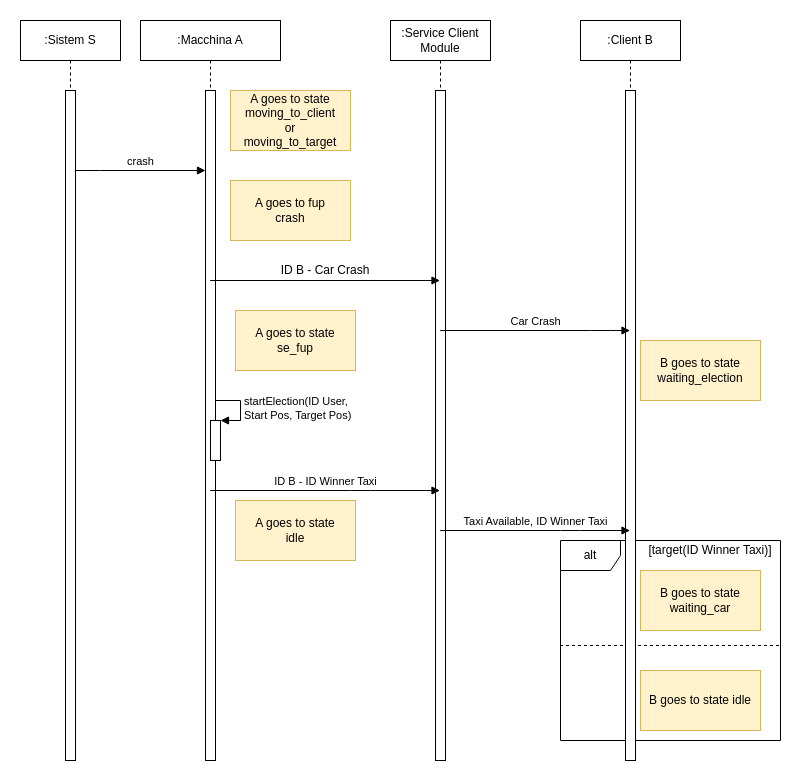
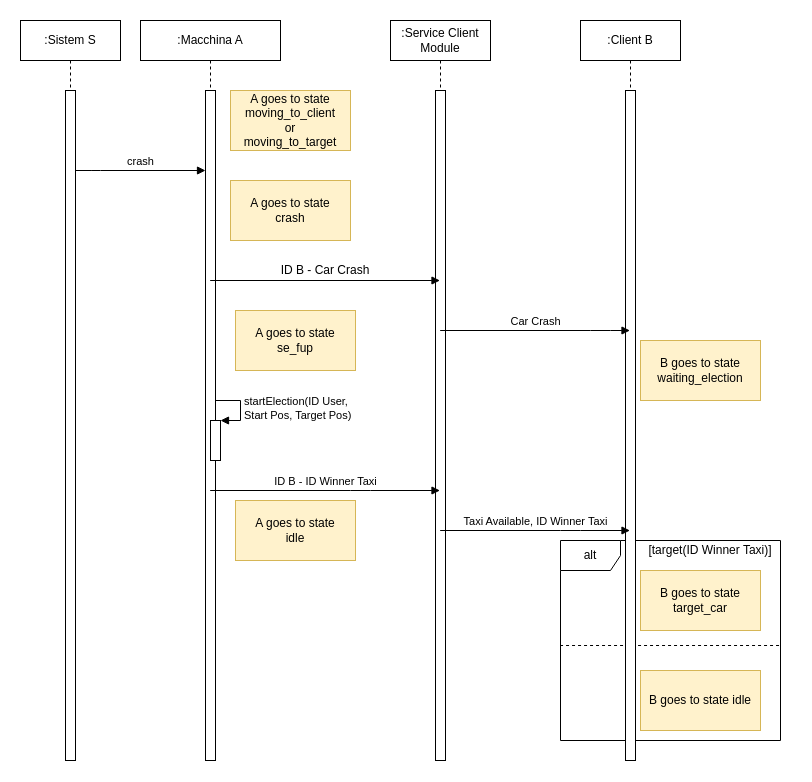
  <mxCell id="0" />
  <mxCell id="1" parent="0" />
  <mxCell id="2" value=":Sistem S" style="shape=umlLifeline;perimeter=lifelinePerimeter;whiteSpace=wrap;html=1;container=1;collapsible=0;recursiveResize=0;outlineConnect=0;" vertex="1" parent="1"><mxGeometry x="20" y="20" width="100" height="740" as="geometry" /></mxCell>
  <mxCell id="3" value="" style="html=1;points=[];perimeter=orthogonalPerimeter;" vertex="1" parent="2"><mxGeometry x="45" y="70" width="10" height="670" as="geometry" /></mxCell>
  <mxCell id="4" value=":Macchina A" style="shape=umlLifeline;perimeter=lifelinePerimeter;whiteSpace=wrap;html=1;container=1;collapsible=0;recursiveResize=0;outlineConnect=0;" vertex="1" parent="1"><mxGeometry x="140" y="20" width="140" height="740" as="geometry" /></mxCell>
  <mxCell id="5" value="" style="html=1;points=[];perimeter=orthogonalPerimeter;" vertex="1" parent="4"><mxGeometry x="65" y="70" width="10" height="670" as="geometry" /></mxCell>
  <mxCell id="6" value="crash" style="html=1;verticalAlign=bottom;endArrow=block;" edge="1" parent="1" source="3" target="5"><mxGeometry width="80" relative="1" as="geometry"><mxPoint x="69.81" y="150" as="sourcePoint" /><mxPoint x="239.5" y="150" as="targetPoint" /><Array as="points"><mxPoint x="90" y="170" /></Array></mxGeometry></mxCell>
  <mxCell id="7" value="A goes to state&lt;br&gt;moving_to_client&lt;br&gt;or&lt;br&gt;moving_to_target" style="rounded=0;whiteSpace=wrap;html=1;fillColor=#fff2cc;strokeColor=#d6b656;" vertex="1" parent="1"><mxGeometry x="230" y="90" width="120" height="60" as="geometry" /></mxCell>
  <mxCell id="8" value="" style="html=1;points=[];perimeter=orthogonalPerimeter;" vertex="1" parent="1"><mxGeometry x="210" y="420" width="10" height="40" as="geometry" /></mxCell>
  <mxCell id="9" value="startElection(ID User, &lt;br&gt;Start Pos, Target Pos)" style="edgeStyle=orthogonalEdgeStyle;html=1;align=left;spacingLeft=2;endArrow=block;rounded=0;entryX=1;entryY=0;" edge="1" parent="1" target="8"><mxGeometry relative="1" as="geometry"><mxPoint x="215" y="400" as="sourcePoint" /><Array as="points"><mxPoint x="240" y="400" /></Array></mxGeometry></mxCell>
  <mxCell id="10" value="B goes to state waiting_election" style="rounded=0;whiteSpace=wrap;html=1;fillColor=#fff2cc;strokeColor=#d6b656;" vertex="1" parent="1"><mxGeometry x="640" y="340" width="120" height="60" as="geometry" /></mxCell>
  <mxCell id="11" value="alt" style="shape=umlFrame;whiteSpace=wrap;html=1;" vertex="1" parent="1"><mxGeometry x="560" y="540" width="220" height="200" as="geometry" /></mxCell>
  <mxCell id="12" value="[target(ID Winner Taxi)]" style="text;html=1;strokeColor=none;fillColor=none;align=center;verticalAlign=middle;whiteSpace=wrap;rounded=0;" vertex="1" parent="1"><mxGeometry x="630" y="540" width="160" height="20" as="geometry" /></mxCell>
  <mxCell id="13" value="" style="endArrow=none;dashed=1;html=1;exitX=-0.002;exitY=0.525;exitDx=0;exitDy=0;exitPerimeter=0;entryX=1;entryY=0.525;entryDx=0;entryDy=0;entryPerimeter=0;" edge="1" parent="1" source="11" target="11"><mxGeometry width="50" height="50" relative="1" as="geometry"><mxPoint x="870.52" y="850" as="sourcePoint" /><mxPoint x="784" y="650" as="targetPoint" /></mxGeometry></mxCell>
- <mxCell id="14" value="B goes to state waiting_car" style="rounded=0;whiteSpace=wrap;html=1;fillColor=#fff2cc;strokeColor=#d6b656;" vertex="1" parent="1"><mxGeometry x="640" y="570" width="120" height="60" as="geometry" /></mxCell>
+ <mxCell id="14" value="B goes to state target_car" style="rounded=0;whiteSpace=wrap;html=1;fillColor=#fff2cc;strokeColor=#d6b656;" vertex="1" parent="1"><mxGeometry x="640" y="570" width="120" height="60" as="geometry" /></mxCell>
  <mxCell id="15" value="B goes to state idle" style="rounded=0;whiteSpace=wrap;html=1;fillColor=#fff2cc;strokeColor=#d6b656;" vertex="1" parent="1"><mxGeometry x="640" y="670" width="120" height="60" as="geometry" /></mxCell>
  <mxCell id="16" value=":Service Client Module" style="shape=umlLifeline;perimeter=lifelinePerimeter;whiteSpace=wrap;html=1;container=1;collapsible=0;recursiveResize=0;outlineConnect=0;" vertex="1" parent="1"><mxGeometry x="390" y="20" width="100" height="740" as="geometry" /></mxCell>
  <mxCell id="17" value="" style="html=1;points=[];perimeter=orthogonalPerimeter;" vertex="1" parent="16"><mxGeometry x="45" y="70" width="10" height="670" as="geometry" /></mxCell>
  <mxCell id="18" value=":Client B" style="shape=umlLifeline;perimeter=lifelinePerimeter;whiteSpace=wrap;html=1;container=1;collapsible=0;recursiveResize=0;outlineConnect=0;" vertex="1" parent="1"><mxGeometry x="580" y="20" width="100" height="740" as="geometry" /></mxCell>
  <mxCell id="19" value="" style="html=1;points=[];perimeter=orthogonalPerimeter;" vertex="1" parent="18"><mxGeometry x="45" y="70" width="10" height="670" as="geometry" /></mxCell>
  <mxCell id="20" value="" style="html=1;verticalAlign=bottom;endArrow=block;" edge="1" parent="1"><mxGeometry x="1" y="78" width="80" relative="1" as="geometry"><mxPoint x="209.667" y="280" as="sourcePoint" /><mxPoint x="439.5" y="280" as="targetPoint" /><mxPoint x="61" y="28" as="offset" /></mxGeometry></mxCell>
  <mxCell id="21" value="ID B - Car Crash" style="text;html=1;strokeColor=none;fillColor=none;align=center;verticalAlign=middle;whiteSpace=wrap;rounded=0;" vertex="1" parent="1"><mxGeometry x="220" y="260" width="210" height="20" as="geometry" /></mxCell>
  <mxCell id="22" value="Car Crash" style="html=1;verticalAlign=bottom;endArrow=block;" edge="1" parent="1"><mxGeometry width="80" relative="1" as="geometry"><mxPoint x="439.667" y="330" as="sourcePoint" /><mxPoint x="629.5" y="330" as="targetPoint" /><Array as="points"><mxPoint x="600" y="330" /></Array></mxGeometry></mxCell>
  <mxCell id="23" value="A goes to state&lt;br&gt;se_fup" style="rounded=0;whiteSpace=wrap;html=1;fillColor=#fff2cc;strokeColor=#d6b656;" vertex="1" parent="1"><mxGeometry x="235" y="310" width="120" height="60" as="geometry" /></mxCell>
  <mxCell id="24" value="A goes to state&lt;br&gt;idle" style="rounded=0;whiteSpace=wrap;html=1;fillColor=#fff2cc;strokeColor=#d6b656;" vertex="1" parent="1"><mxGeometry x="235" y="500" width="120" height="60" as="geometry" /></mxCell>
  <mxCell id="25" value="ID B - ID Winner Taxi" style="html=1;verticalAlign=bottom;endArrow=block;" edge="1" parent="1"><mxGeometry width="80" relative="1" as="geometry"><mxPoint x="209.667" y="490" as="sourcePoint" /><mxPoint x="439.5" y="490" as="targetPoint" /><Array as="points"><mxPoint x="360" y="490" /></Array></mxGeometry></mxCell>
  <mxCell id="26" value="Taxi Available, ID Winner Taxi" style="html=1;verticalAlign=bottom;endArrow=block;" edge="1" parent="1"><mxGeometry width="80" relative="1" as="geometry"><mxPoint x="439.667" y="530" as="sourcePoint" /><mxPoint x="629.5" y="530" as="targetPoint" /><Array as="points"><mxPoint x="570" y="530" /></Array></mxGeometry></mxCell>
- <mxCell id="27" value="A goes to fup&lt;br&gt;crash" style="rounded=0;whiteSpace=wrap;html=1;fillColor=#fff2cc;strokeColor=#d6b656;" vertex="1" parent="1"><mxGeometry x="230" y="180" width="120" height="60" as="geometry" /></mxCell>
+ <mxCell id="27" value="A goes to state&lt;br&gt;crash" style="rounded=0;whiteSpace=wrap;html=1;fillColor=#fff2cc;strokeColor=#d6b656;" vertex="1" parent="1"><mxGeometry x="230" y="180" width="120" height="60" as="geometry" /></mxCell>
